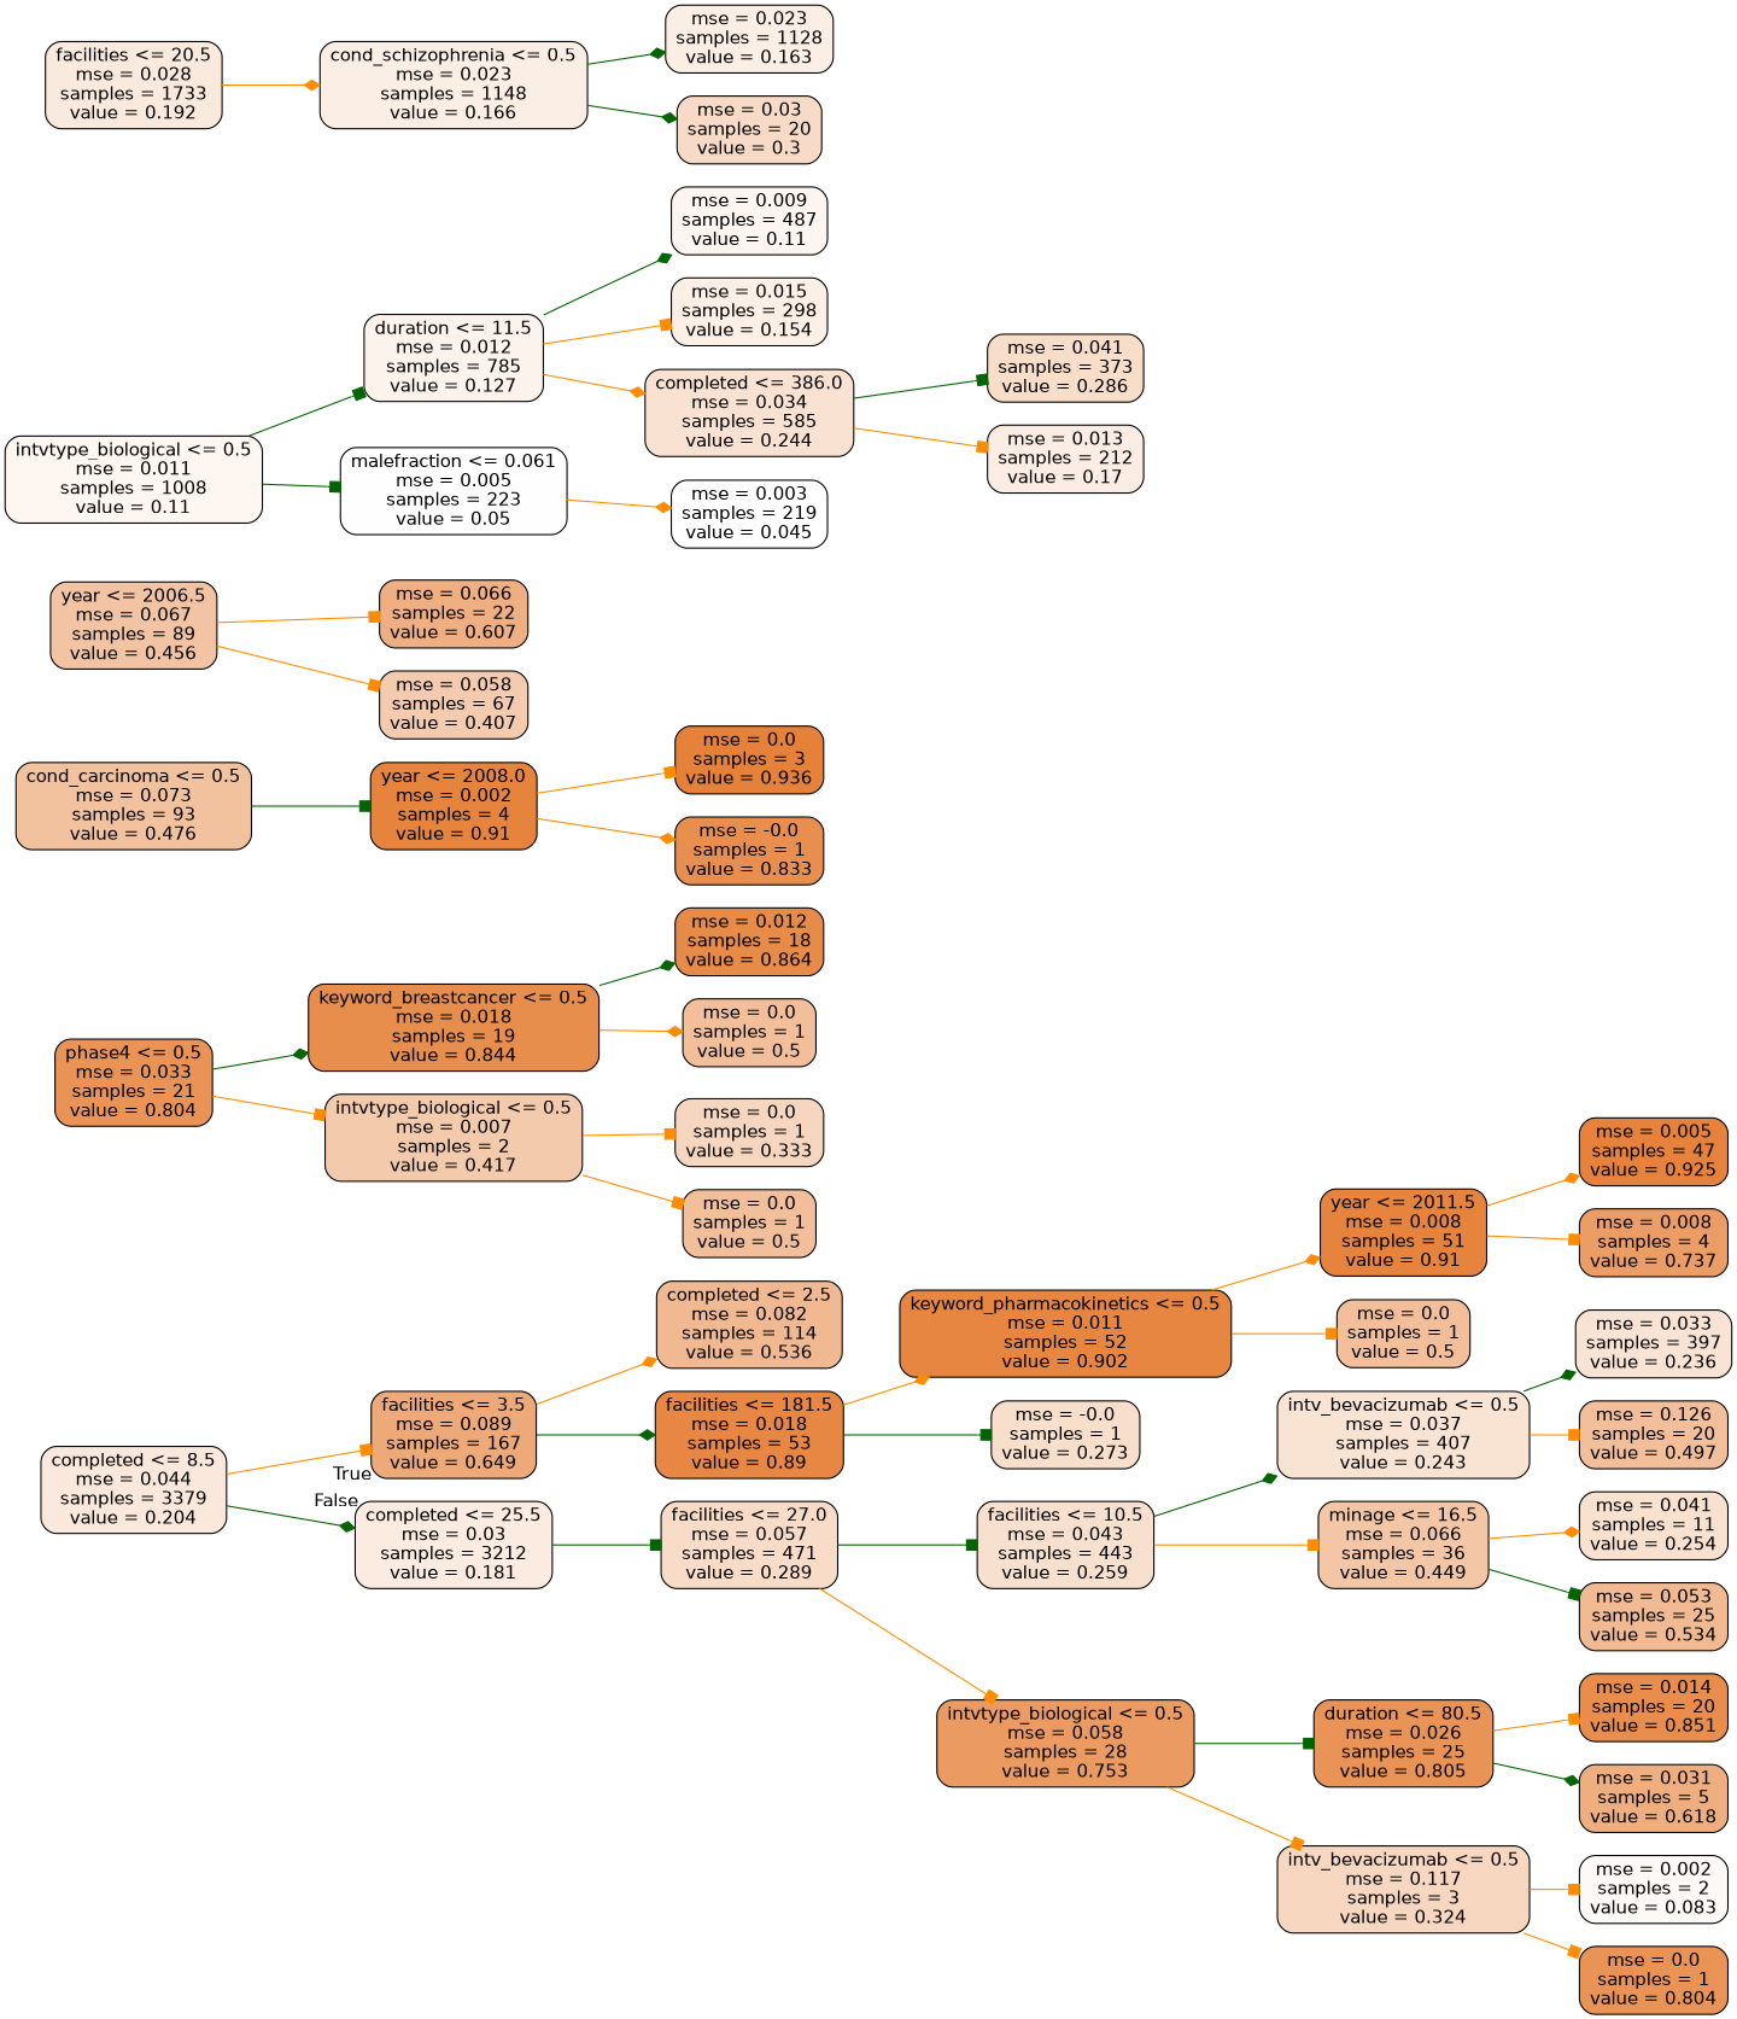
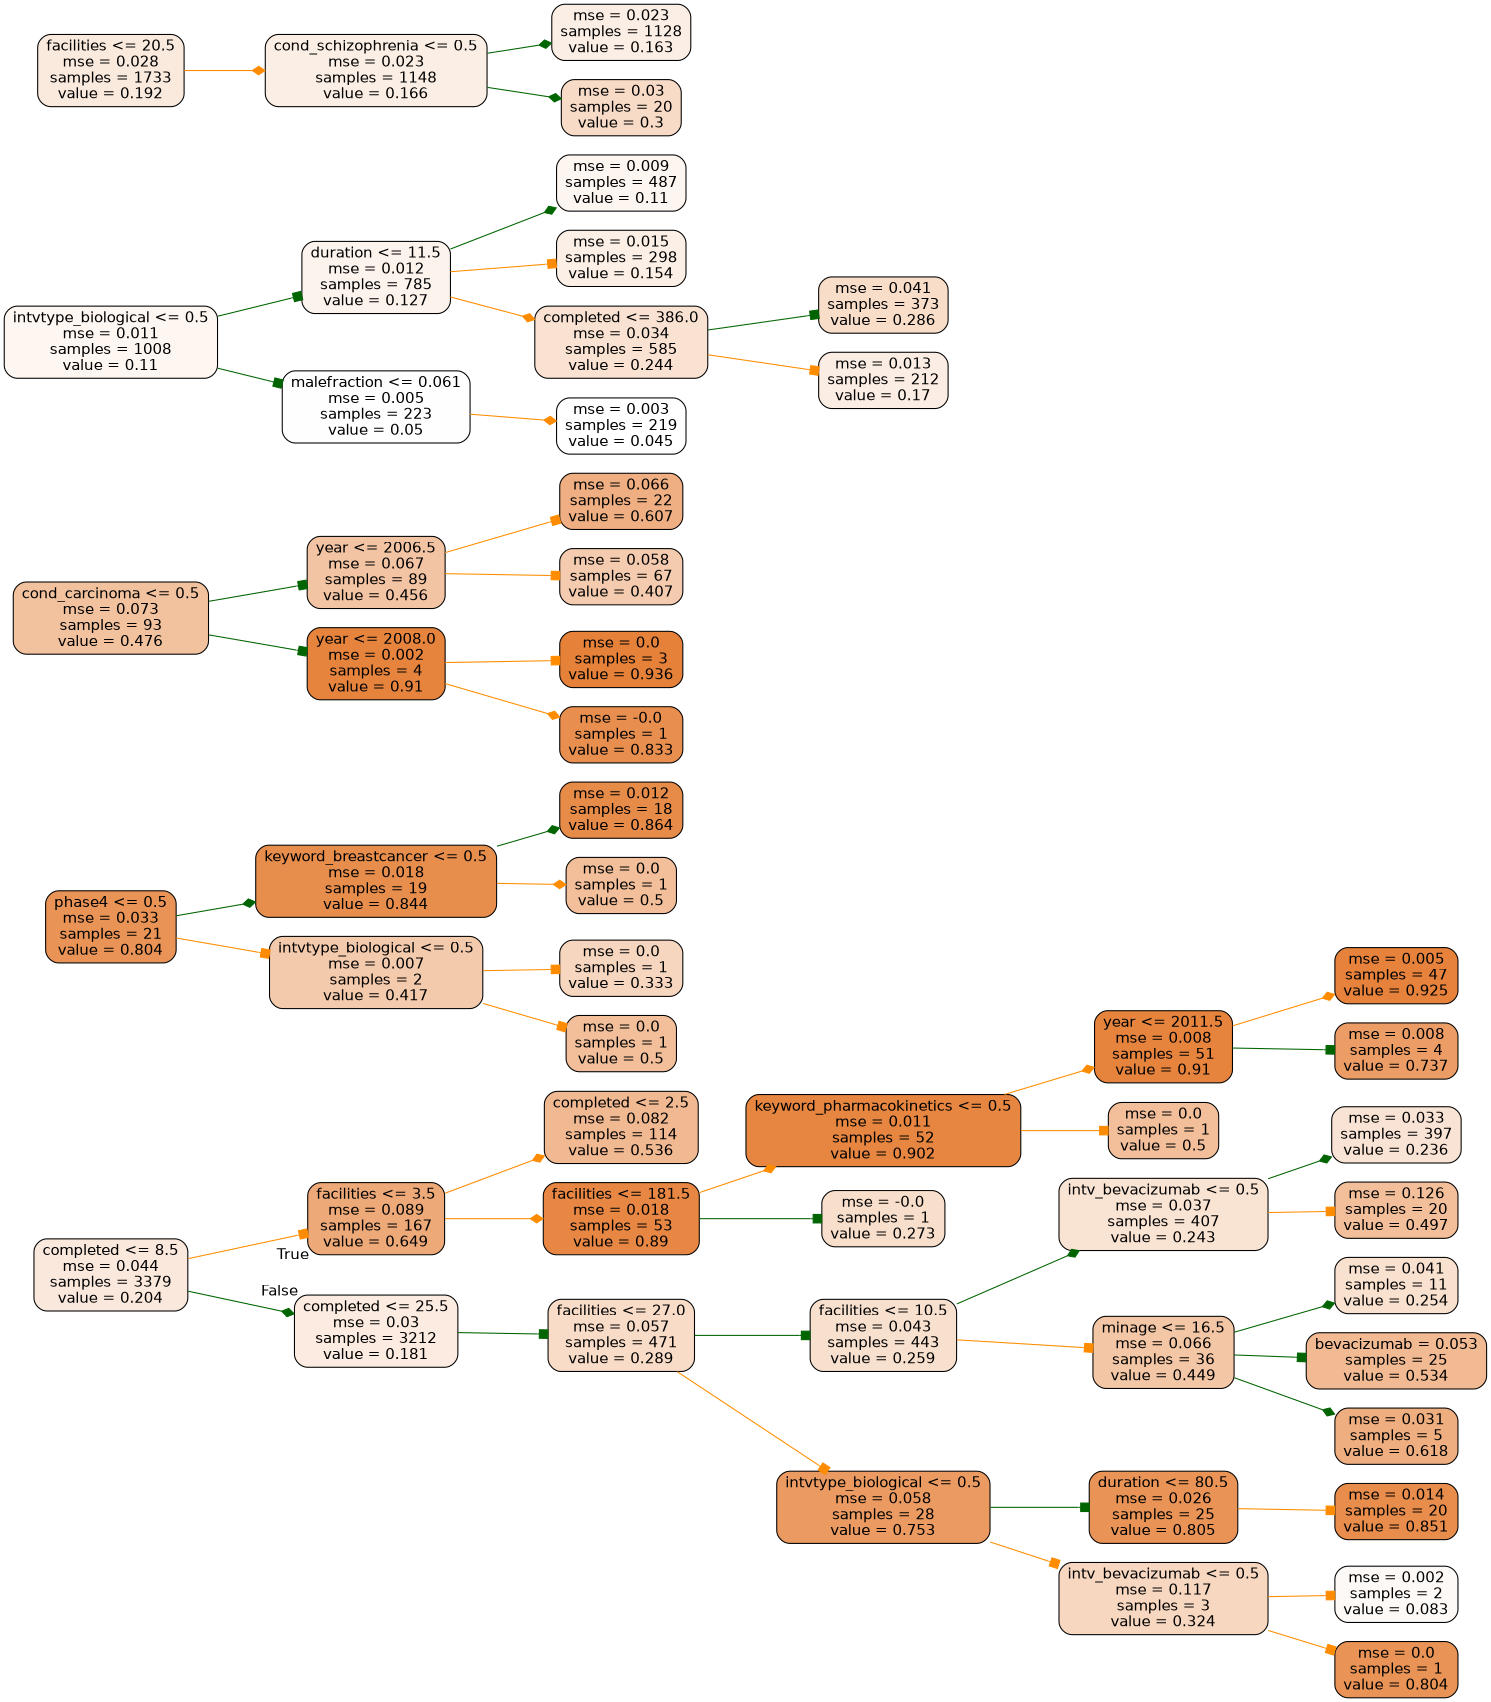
  digraph {
    fontname="DejaVu Sans"
    rankdir=LR
    node [color=black fillcolor="#e58139d9" fontname="DejaVu Sans" shape=box style="filled, rounded"]
    edge [arrowhead=box color=darkorange fontname="DejaVu Sans"]
    n1 [fillcolor="#e581392d" label="completed <= 8.5\nmse = 0.044\nsamples = 3379\nvalue = 0.204"]
    n2 [fillcolor="#e58139ad" label="facilities <= 3.5\nmse = 0.089\nsamples = 167\nvalue = 0.649"]
    n3 [fillcolor="#e5813927" label="completed <= 25.5\nmse = 0.03\nsamples = 3212\nvalue = 0.181"]
    n4 [fillcolor="#e581398d" label="completed <= 2.5\nmse = 0.082\nsamples = 114\nvalue = 0.536"]
    n5 [fillcolor="#e58139f2" label="facilities <= 181.5\nmse = 0.018\nsamples = 53\nvalue = 0.89"]
    n6 [fillcolor="#e5813946" label="facilities <= 27.0\nmse = 0.057\nsamples = 471\nvalue = 0.289"]
    n7 [fillcolor="#e58139f5" label="keyword_pharmacokinetics <= 0.5\nmse = 0.011\nsamples = 52\nvalue = 0.902"]
    n8 [fillcolor="#e5813941" label="mse = -0.0\nsamples = 1\nvalue = 0.273"]
    n9 [label="phase4 <= 0.5\nmse = 0.033\nsamples = 21\nvalue = 0.804"]
    n10 [fillcolor="#e58139e5" label="keyword_breastcancer <= 0.5\nmse = 0.018\nsamples = 19\nvalue = 0.844"]
    n11 [fillcolor="#e581396a" label="intvtype_biological <= 0.5\nmse = 0.007\nsamples = 2\nvalue = 0.417"]
    n12 [fillcolor="#e581397b" label="cond_carcinoma <= 0.5\nmse = 0.073\nsamples = 93\nvalue = 0.476"]
    n13 [fillcolor="#e5813976" label="year <= 2006.5\nmse = 0.067\nsamples = 89\nvalue = 0.456"]
    n14 [fillcolor="#e58139f8" label="year <= 2008.0\nmse = 0.002\nsamples = 4\nvalue = 0.91"]
    n15 [fillcolor="#e58139ea" label="mse = 0.012\nsamples = 18\nvalue = 0.864"]
    n16 [fillcolor="#e5813982" label="mse = 0.0\nsamples = 1\nvalue = 0.5"]
    n17 [fillcolor="#e5813952" label="mse = 0.0\nsamples = 1\nvalue = 0.333"]
    n18 [fillcolor="#e5813982" label="mse = 0.0\nsamples = 1\nvalue = 0.5"]
    n19 [fillcolor="#e58139a1" label="mse = 0.066\nsamples = 22\nvalue = 0.607"]
    n20 [fillcolor="#e5813968" label="mse = 0.058\nsamples = 67\nvalue = 0.407"]
    n21 [fillcolor="#e58139ff" label="mse = 0.0\nsamples = 3\nvalue = 0.936"]
    n22 [fillcolor="#e58139e2" label="mse = -0.0\nsamples = 1\nvalue = 0.833"]
    n23 [fillcolor="#e58139f8" label="year <= 2011.5\nmse = 0.008\nsamples = 51\nvalue = 0.91"]
    n24 [fillcolor="#e5813982" label="mse = 0.0\nsamples = 1\nvalue = 0.5"]
    n25 [fillcolor="#e58139fc" label="mse = 0.005\nsamples = 47\nvalue = 0.925"]
    n26 [fillcolor="#e58139c6" label="mse = 0.008\nsamples = 4\nvalue = 0.737"]
    n27 [fillcolor="#e581393d" label="facilities <= 10.5\nmse = 0.043\nsamples = 443\nvalue = 0.259"]
    n28 [fillcolor="#e58139cb" label="intvtype_biological <= 0.5\nmse = 0.058\nsamples = 28\nvalue = 0.753"]
    n29 [fillcolor="#e5813938" label="intv_bevacizumab <= 0.5\nmse = 0.037\nsamples = 407\nvalue = 0.243"]
    n30 [fillcolor="#e5813973" label="minage <= 16.5\nmse = 0.066\nsamples = 36\nvalue = 0.449"]
    n31 [label="duration <= 80.5\nmse = 0.026\nsamples = 25\nvalue = 0.805"]
    n32 [fillcolor="#e5813950" label="intv_bevacizumab <= 0.5\nmse = 0.117\nsamples = 3\nvalue = 0.324"]
    n33 [fillcolor="#e5813937" label="mse = 0.033\nsamples = 397\nvalue = 0.236"]
    n34 [fillcolor="#e5813981" label="mse = 0.126\nsamples = 20\nvalue = 0.497"]
    n35 [fillcolor="#e581393c" label="mse = 0.041\nsamples = 11\nvalue = 0.254"]
-   n36 [fillcolor="#e581398c" label="mse = 0.053\nsamples = 25\nvalue = 0.534"]
+   n36 [fillcolor="#e581398c" label="bevacizumab = 0.053\nsamples = 25\nvalue = 0.534"]
    n37 [fillcolor="#e58139e7" label="mse = 0.014\nsamples = 20\nvalue = 0.851"]
    n38 [fillcolor="#e58139a4" label="mse = 0.031\nsamples = 5\nvalue = 0.618"]
    n39 [fillcolor="#e581390b" label="mse = 0.002\nsamples = 2\nvalue = 0.083"]
    n40 [label="mse = 0.0\nsamples = 1\nvalue = 0.804"]
    n41 [fillcolor="#e5813912" label="intvtype_biological <= 0.5\nmse = 0.011\nsamples = 1008\nvalue = 0.11"]
    n42 [fillcolor="#e5813917" label="duration <= 11.5\nmse = 0.012\nsamples = 785\nvalue = 0.127"]
    n43 [fillcolor="#e5813901" label="malefraction <= 0.061\nmse = 0.005\nsamples = 223\nvalue = 0.05"]
    n44 [fillcolor="#e581392a" label="facilities <= 20.5\nmse = 0.028\nsamples = 1733\nvalue = 0.192"]
    n45 [fillcolor="#e5813922" label="cond_schizophrenia <= 0.5\nmse = 0.023\nsamples = 1148\nvalue = 0.166"]
    n46 [fillcolor="#e5813913" label="mse = 0.009\nsamples = 487\nvalue = 0.11"]
    n47 [fillcolor="#e581391f" label="mse = 0.015\nsamples = 298\nvalue = 0.154"]
    n48 [fillcolor="#e5813939" label="completed <= 386.0\nmse = 0.034\nsamples = 585\nvalue = 0.244"]
    n49 [fillcolor="#e5813900" label="mse = 0.003\nsamples = 219\nvalue = 0.045"]
    n50 [fillcolor="#e5813922" label="mse = 0.023\nsamples = 1128\nvalue = 0.163"]
    n51 [fillcolor="#e5813949" label="mse = 0.03\nsamples = 20\nvalue = 0.3"]
    n52 [fillcolor="#e5813945" label="mse = 0.041\nsamples = 373\nvalue = 0.286"]
    n53 [fillcolor="#e5813924" label="mse = 0.013\nsamples = 212\nvalue = 0.17"]
    n1 -> n2 [headlabel=True labelangle=45 labeldistance=2.5]
    n1 -> n3 [arrowhead=diamond color=darkgreen headlabel=False labelangle=-45 labeldistance=2.5]
    n2 -> n4 [arrowhead=diamond]
-   n2 -> n5 [arrowhead=diamond color=darkgreen]
+   n2 -> n5 [arrowhead=diamond]
    n3 -> n6 [color=darkgreen]
    n5 -> n7 [arrowhead=diamond]
    n5 -> n8 [color=darkgreen]
    n6 -> n27 [color=darkgreen]
    n6 -> n28
    n7 -> n23 [arrowhead=diamond]
    n7 -> n24
    n9 -> n10 [arrowhead=diamond color=darkgreen]
    n9 -> n11
    n10 -> n15 [arrowhead=diamond color=darkgreen]
    n10 -> n16 [arrowhead=diamond]
    n11 -> n17
    n11 -> n18
+   n12 -> n13 [color=darkgreen]
    n12 -> n14 [color=darkgreen]
    n13 -> n19
    n13 -> n20
    n14 -> n21
    n14 -> n22 [arrowhead=diamond]
    n23 -> n25 [arrowhead=diamond]
-   n23 -> n26
+   n23 -> n26 [color=darkgreen]
    n27 -> n29 [arrowhead=diamond color=darkgreen]
    n27 -> n30
    n28 -> n31 [color=darkgreen]
    n28 -> n32
    n29 -> n33 [arrowhead=diamond color=darkgreen]
    n29 -> n34
-   n30 -> n35 [arrowhead=diamond]
+   n30 -> n35 [arrowhead=diamond color=darkgreen]
    n30 -> n36 [color=darkgreen]
    n31 -> n37
-   n31 -> n38 [arrowhead=diamond color=darkgreen]
+   n30 -> n38 [arrowhead=diamond color=darkgreen]
    n32 -> n39
    n32 -> n40
    n41 -> n42 [color=darkgreen]
    n41 -> n43 [color=darkgreen]
    n42 -> n46 [arrowhead=diamond color=darkgreen]
    n42 -> n47
    n42 -> n48 [arrowhead=diamond]
    n43 -> n49 [arrowhead=diamond]
    n44 -> n45 [arrowhead=diamond]
    n45 -> n50 [arrowhead=diamond color=darkgreen]
    n45 -> n51 [arrowhead=diamond color=darkgreen]
    n48 -> n52 [color=darkgreen]
    n48 -> n53
  }
